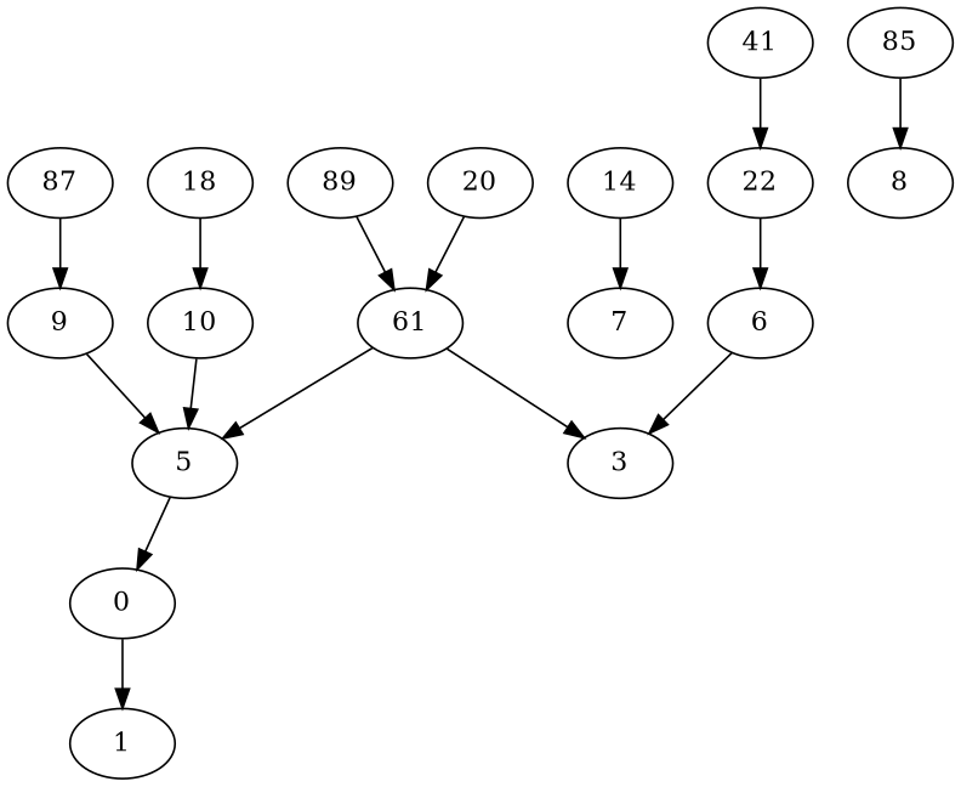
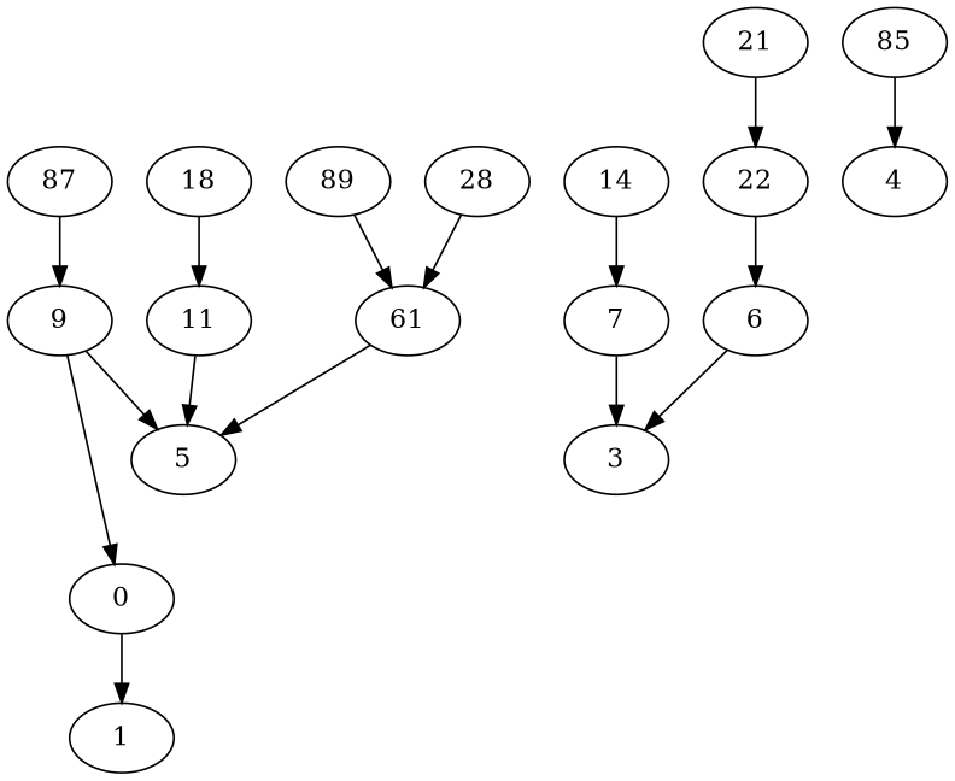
  digraph {
    node [Weight=6]
    edge [Weight=9]
    n1 [Weight=5 label=0]
    1
    5 [Weight=10]
    6 [Weight=4]
    3
    7 [Weight=8]
-   8 [Weight=8]
+   8 [Weight=8 label=4]
    9
-   10
+   10 [label=11]
    n10 [Weight=3 label=61]
    n11 [Weight=5 label=22]
    14 [Weight=10]
    n13 [Weight=8 label=85]
    n14 [Weight=2 label=87]
    18
    n16 [Weight=9 label=89]
-   20 [Weight=5]
-   21 [Weight=9 label=41]
+   20 [Weight=5 label=28]
+   21 [Weight=9]
    n1 -> 1
-   5 -> n1 [Weight=3]
+   9 -> n1 [Weight=3]
    6 -> 3
-   n10 -> 3 [Weight=8]
+   7 -> 3 [Weight=8]
    9 -> 5 [Weight=2]
    10 -> 5 [Weight=7]
    n10 -> 5 [Weight=6]
    n11 -> 6 [Weight=5]
    14 -> 7 [Weight=7]
    n13 -> 8
    n14 -> 9 [Weight=5]
    18 -> 10 [Weight=3]
    n16 -> n10 [Weight=6]
    20 -> n10
    21 -> n11 [Weight=5]
  }
